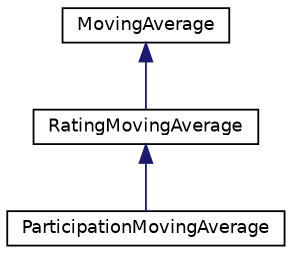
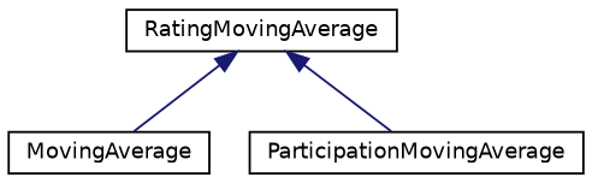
  digraph {
    fontname="DejaVu Sans"
    rankdir=TB
    node [color=black fillcolor=white fontname="DejaVu Sans" fontsize=10 shape=record style=filled]
    edge [color=midnightblue dir=back fontname="DejaVu Sans" fontsize=10 labelfontname=Helvetica labelfontsize=10 style=solid]
    n1 [height=0.2 label=MovingAverage width=0.4]
    n2 [height=0.2 label=RatingMovingAverage width=0.4]
    n3 [height=0.2 label=ParticipationMovingAverage width=0.4]
-   n1 -> n2
+   n2 -> n1
    n2 -> n3
  }
